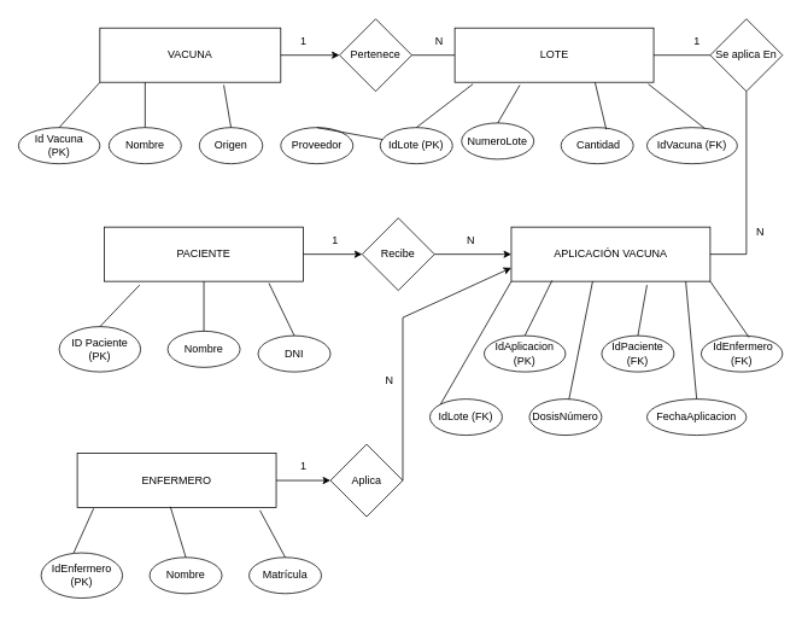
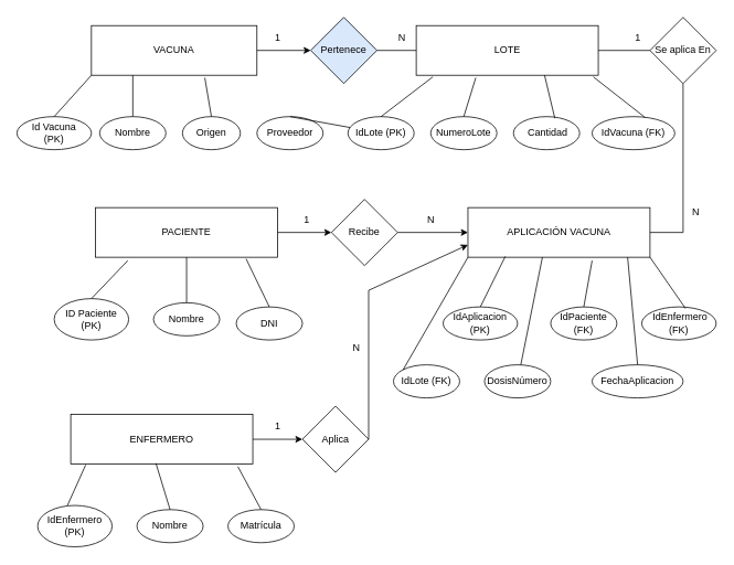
  <mxCell id="0" />
  <mxCell id="1" parent="0" />
  <mxCell id="2" value="VACUNA" style="rounded=0;whiteSpace=wrap;html=1;" vertex="1" parent="1"><mxGeometry x="110" y="30" width="200" height="60" as="geometry" /></mxCell>
  <mxCell id="3" value="LOTE" style="rounded=0;whiteSpace=wrap;html=1;" vertex="1" parent="1"><mxGeometry x="502.5" y="30" width="220" height="60" as="geometry" /></mxCell>
  <mxCell id="4" value="PACIENTE" style="rounded=0;whiteSpace=wrap;html=1;" vertex="1" parent="1"><mxGeometry x="115" y="250" width="220" height="60" as="geometry" /></mxCell>
  <mxCell id="5" value="ENFERMERO" style="rounded=0;whiteSpace=wrap;html=1;" vertex="1" parent="1"><mxGeometry x="85" y="500" width="220" height="60" as="geometry" /></mxCell>
  <mxCell id="6" value="APLICACIÓN VACUNA" style="rounded=0;whiteSpace=wrap;html=1;" vertex="1" parent="1"><mxGeometry x="565" y="250" width="220" height="60" as="geometry" /></mxCell>
  <mxCell id="7" value="Id Vacuna&lt;div&gt;(PK)&lt;/div&gt;" style="ellipse;whiteSpace=wrap;html=1;" vertex="1" parent="1"><mxGeometry x="20" y="140" width="90" height="40" as="geometry" /></mxCell>
  <mxCell id="8" value="Nombre" style="ellipse;whiteSpace=wrap;html=1;" vertex="1" parent="1"><mxGeometry x="120" y="140" width="80" height="40" as="geometry" /></mxCell>
  <mxCell id="9" value="Origen" style="ellipse;whiteSpace=wrap;html=1;" vertex="1" parent="1"><mxGeometry x="220" y="140" width="70" height="40" as="geometry" /></mxCell>
  <mxCell id="10" value="Proveedor" style="ellipse;whiteSpace=wrap;html=1;" vertex="1" parent="1"><mxGeometry x="310" y="140" width="80" height="40" as="geometry" /></mxCell>
  <mxCell id="11" value="" style="endArrow=none;html=1;rounded=0;exitX=0.5;exitY=0;exitDx=0;exitDy=0;entryX=0;entryY=1;entryDx=0;entryDy=0;" edge="1" parent="1" source="7" target="2"><mxGeometry width="50" height="50" relative="1" as="geometry"><mxPoint x="400" y="270" as="sourcePoint" /><mxPoint x="450" y="220" as="targetPoint" /></mxGeometry></mxCell>
  <mxCell id="12" value="" style="endArrow=none;html=1;rounded=0;exitX=0.5;exitY=0;exitDx=0;exitDy=0;entryX=0.25;entryY=1;entryDx=0;entryDy=0;" edge="1" parent="1" source="8" target="2"><mxGeometry width="50" height="50" relative="1" as="geometry"><mxPoint x="400" y="270" as="sourcePoint" /><mxPoint x="450" y="220" as="targetPoint" /></mxGeometry></mxCell>
  <mxCell id="13" value="" style="endArrow=none;html=1;rounded=0;exitX=0.5;exitY=0;exitDx=0;exitDy=0;entryX=0.685;entryY=1.05;entryDx=0;entryDy=0;entryPerimeter=0;" edge="1" parent="1" source="9" target="2"><mxGeometry width="50" height="50" relative="1" as="geometry"><mxPoint x="400" y="270" as="sourcePoint" /><mxPoint x="450" y="220" as="targetPoint" /></mxGeometry></mxCell>
  <mxCell id="14" value="" style="endArrow=none;html=1;rounded=0;exitX=0.5;exitY=0;exitDx=0;exitDy=0;" edge="1" parent="1" source="10" target="33"><mxGeometry width="50" height="50" relative="1" as="geometry"><mxPoint x="400" y="270" as="sourcePoint" /><mxPoint x="450" y="220" as="targetPoint" /></mxGeometry></mxCell>
  <mxCell id="15" value="ID Paciente&lt;div&gt;(PK)&lt;/div&gt;" style="ellipse;whiteSpace=wrap;html=1;" vertex="1" parent="1"><mxGeometry x="65" y="360" width="90" height="50" as="geometry" /></mxCell>
  <mxCell id="16" value="Nombre" style="ellipse;whiteSpace=wrap;html=1;" vertex="1" parent="1"><mxGeometry x="185" y="365" width="80" height="40" as="geometry" /></mxCell>
  <mxCell id="17" value="DNI" style="ellipse;whiteSpace=wrap;html=1;" vertex="1" parent="1"><mxGeometry x="285" y="370" width="80" height="40" as="geometry" /></mxCell>
  <mxCell id="18" value="" style="endArrow=none;html=1;rounded=0;exitX=0.5;exitY=0;exitDx=0;exitDy=0;entryX=0.177;entryY=1.067;entryDx=0;entryDy=0;entryPerimeter=0;" edge="1" parent="1" source="15" target="4"><mxGeometry width="50" height="50" relative="1" as="geometry"><mxPoint x="265" y="340" as="sourcePoint" /><mxPoint x="315" y="290" as="targetPoint" /></mxGeometry></mxCell>
  <mxCell id="19" value="" style="endArrow=none;html=1;rounded=0;exitX=0.5;exitY=0;exitDx=0;exitDy=0;entryX=0.5;entryY=1;entryDx=0;entryDy=0;" edge="1" parent="1" source="16" target="4"><mxGeometry width="50" height="50" relative="1" as="geometry"><mxPoint x="265" y="340" as="sourcePoint" /><mxPoint x="315" y="290" as="targetPoint" /></mxGeometry></mxCell>
  <mxCell id="20" value="" style="endArrow=none;html=1;rounded=0;exitX=0.5;exitY=0;exitDx=0;exitDy=0;entryX=0.827;entryY=1.033;entryDx=0;entryDy=0;entryPerimeter=0;" edge="1" parent="1" source="17" target="4"><mxGeometry width="50" height="50" relative="1" as="geometry"><mxPoint x="265" y="340" as="sourcePoint" /><mxPoint x="315" y="290" as="targetPoint" /></mxGeometry></mxCell>
  <mxCell id="21" value="IdAplicacion (PK)" style="ellipse;whiteSpace=wrap;html=1;" vertex="1" parent="1"><mxGeometry x="535" y="370" width="90" height="40" as="geometry" /></mxCell>
  <mxCell id="22" value="IdPaciente (FK)" style="ellipse;whiteSpace=wrap;html=1;" vertex="1" parent="1"><mxGeometry x="665" y="370" width="80" height="40" as="geometry" /></mxCell>
  <mxCell id="23" value="IdLote (FK)" style="ellipse;whiteSpace=wrap;html=1;" vertex="1" parent="1"><mxGeometry x="475" y="440" width="80" height="40" as="geometry" /></mxCell>
  <mxCell id="24" value="DosisNúmero" style="ellipse;whiteSpace=wrap;html=1;" vertex="1" parent="1"><mxGeometry x="585" y="440" width="80" height="40" as="geometry" /></mxCell>
  <mxCell id="25" value="&amp;nbsp;IdEnfermero (FK)" style="ellipse;whiteSpace=wrap;html=1;" vertex="1" parent="1"><mxGeometry x="775" y="370" width="90" height="40" as="geometry" /></mxCell>
  <mxCell id="26" value="FechaAplicacion" style="ellipse;whiteSpace=wrap;html=1;" vertex="1" parent="1"><mxGeometry x="715" y="440" width="110" height="40" as="geometry" /></mxCell>
  <mxCell id="27" value="" style="endArrow=none;html=1;rounded=0;entryX=0;entryY=1;entryDx=0;entryDy=0;exitX=0;exitY=0;exitDx=0;exitDy=0;" edge="1" parent="1" source="23" target="6"><mxGeometry width="50" height="50" relative="1" as="geometry"><mxPoint x="425" y="490" as="sourcePoint" /><mxPoint x="475" y="440" as="targetPoint" /></mxGeometry></mxCell>
  <mxCell id="28" value="" style="endArrow=none;html=1;rounded=0;entryX=0.205;entryY=0.983;entryDx=0;entryDy=0;entryPerimeter=0;exitX=0.5;exitY=0;exitDx=0;exitDy=0;" edge="1" parent="1" source="21" target="6"><mxGeometry width="50" height="50" relative="1" as="geometry"><mxPoint x="425" y="490" as="sourcePoint" /><mxPoint x="475" y="440" as="targetPoint" /></mxGeometry></mxCell>
  <mxCell id="29" value="" style="endArrow=none;html=1;rounded=0;entryX=0.409;entryY=1;entryDx=0;entryDy=0;entryPerimeter=0;" edge="1" parent="1" source="24" target="6"><mxGeometry width="50" height="50" relative="1" as="geometry"><mxPoint x="425" y="490" as="sourcePoint" /><mxPoint x="475" y="440" as="targetPoint" /></mxGeometry></mxCell>
  <mxCell id="30" value="" style="endArrow=none;html=1;rounded=0;entryX=0.682;entryY=1.067;entryDx=0;entryDy=0;entryPerimeter=0;exitX=0.5;exitY=0;exitDx=0;exitDy=0;" edge="1" parent="1" source="22" target="6"><mxGeometry width="50" height="50" relative="1" as="geometry"><mxPoint x="425" y="490" as="sourcePoint" /><mxPoint x="475" y="440" as="targetPoint" /></mxGeometry></mxCell>
  <mxCell id="31" value="" style="endArrow=none;html=1;rounded=0;entryX=0.877;entryY=1;entryDx=0;entryDy=0;entryPerimeter=0;exitX=0.5;exitY=0;exitDx=0;exitDy=0;" edge="1" parent="1" source="26" target="6"><mxGeometry width="50" height="50" relative="1" as="geometry"><mxPoint x="425" y="490" as="sourcePoint" /><mxPoint x="475" y="440" as="targetPoint" /></mxGeometry></mxCell>
  <mxCell id="32" value="" style="endArrow=none;html=1;rounded=0;entryX=1;entryY=1;entryDx=0;entryDy=0;exitX=0.589;exitY=0.05;exitDx=0;exitDy=0;exitPerimeter=0;" edge="1" parent="1" source="25" target="6"><mxGeometry width="50" height="50" relative="1" as="geometry"><mxPoint x="425" y="490" as="sourcePoint" /><mxPoint x="475" y="440" as="targetPoint" /></mxGeometry></mxCell>
  <mxCell id="33" value="IdLote (PK)" style="ellipse;whiteSpace=wrap;html=1;" vertex="1" parent="1"><mxGeometry x="420" y="140" width="80" height="40" as="geometry" /></mxCell>
- <mxCell id="34" value="NumeroLote" style="ellipse;whiteSpace=wrap;html=1;" vertex="1" parent="1"><mxGeometry x="510" y="135" width="80" height="40" as="geometry" /></mxCell>
+ <mxCell id="34" value="NumeroLote" style="ellipse;whiteSpace=wrap;html=1;" vertex="1" parent="1"><mxGeometry x="520" y="140" width="80" height="40" as="geometry" /></mxCell>
  <mxCell id="35" value="&amp;nbsp;Cantidad" style="ellipse;whiteSpace=wrap;html=1;" vertex="1" parent="1"><mxGeometry x="620" y="140" width="80" height="40" as="geometry" /></mxCell>
  <mxCell id="36" value="IdVacuna (FK)" style="ellipse;whiteSpace=wrap;html=1;" vertex="1" parent="1"><mxGeometry x="715" y="140" width="100" height="40" as="geometry" /></mxCell>
  <mxCell id="37" value="" style="endArrow=none;html=1;rounded=0;entryX=0.091;entryY=1.033;entryDx=0;entryDy=0;entryPerimeter=0;exitX=0.5;exitY=0;exitDx=0;exitDy=0;" edge="1" parent="1" source="33" target="3"><mxGeometry width="50" height="50" relative="1" as="geometry"><mxPoint x="370" y="200" as="sourcePoint" /><mxPoint x="420" y="150" as="targetPoint" /></mxGeometry></mxCell>
  <mxCell id="38" value="" style="endArrow=none;html=1;rounded=0;entryX=0.327;entryY=1.05;entryDx=0;entryDy=0;entryPerimeter=0;exitX=0.5;exitY=0;exitDx=0;exitDy=0;" edge="1" parent="1" source="34" target="3"><mxGeometry width="50" height="50" relative="1" as="geometry"><mxPoint x="370" y="200" as="sourcePoint" /><mxPoint x="420" y="150" as="targetPoint" /></mxGeometry></mxCell>
  <mxCell id="39" value="" style="endArrow=none;html=1;rounded=0;entryX=0.705;entryY=1;entryDx=0;entryDy=0;entryPerimeter=0;exitX=0.625;exitY=0.05;exitDx=0;exitDy=0;exitPerimeter=0;" edge="1" parent="1" source="35" target="3"><mxGeometry width="50" height="50" relative="1" as="geometry"><mxPoint x="370" y="200" as="sourcePoint" /><mxPoint x="420" y="150" as="targetPoint" /></mxGeometry></mxCell>
  <mxCell id="40" value="" style="endArrow=none;html=1;rounded=0;entryX=0.973;entryY=1.033;entryDx=0;entryDy=0;entryPerimeter=0;exitX=0.64;exitY=0.025;exitDx=0;exitDy=0;exitPerimeter=0;" edge="1" parent="1" source="36" target="3"><mxGeometry width="50" height="50" relative="1" as="geometry"><mxPoint x="370" y="200" as="sourcePoint" /><mxPoint x="420" y="150" as="targetPoint" /></mxGeometry></mxCell>
  <mxCell id="41" value="IdEnfermero (PK)" style="ellipse;whiteSpace=wrap;html=1;" vertex="1" parent="1"><mxGeometry x="45" y="610" width="90" height="50" as="geometry" /></mxCell>
  <mxCell id="42" value="Nombre" style="ellipse;whiteSpace=wrap;html=1;" vertex="1" parent="1"><mxGeometry x="165" y="615" width="80" height="40" as="geometry" /></mxCell>
  <mxCell id="43" value="Matrícula" style="ellipse;whiteSpace=wrap;html=1;" vertex="1" parent="1"><mxGeometry x="275" y="615" width="80" height="40" as="geometry" /></mxCell>
  <mxCell id="44" value="" style="endArrow=none;html=1;rounded=0;exitX=0.4;exitY=0;exitDx=0;exitDy=0;exitPerimeter=0;entryX=0.082;entryY=1.017;entryDx=0;entryDy=0;entryPerimeter=0;" edge="1" parent="1" source="41" target="5"><mxGeometry width="50" height="50" relative="1" as="geometry"><mxPoint x="395" y="540" as="sourcePoint" /><mxPoint x="445" y="490" as="targetPoint" /></mxGeometry></mxCell>
  <mxCell id="45" value="" style="endArrow=none;html=1;rounded=0;exitX=0.5;exitY=0;exitDx=0;exitDy=0;entryX=0.468;entryY=0.983;entryDx=0;entryDy=0;entryPerimeter=0;" edge="1" parent="1" source="42" target="5"><mxGeometry width="50" height="50" relative="1" as="geometry"><mxPoint x="395" y="540" as="sourcePoint" /><mxPoint x="445" y="490" as="targetPoint" /></mxGeometry></mxCell>
  <mxCell id="46" value="" style="endArrow=none;html=1;rounded=0;exitX=0.5;exitY=0;exitDx=0;exitDy=0;entryX=0.918;entryY=1.05;entryDx=0;entryDy=0;entryPerimeter=0;" edge="1" parent="1" source="43" target="5"><mxGeometry width="50" height="50" relative="1" as="geometry"><mxPoint x="395" y="540" as="sourcePoint" /><mxPoint x="445" y="490" as="targetPoint" /></mxGeometry></mxCell>
- <mxCell id="47" value="Pertenece" style="rhombus;whiteSpace=wrap;html=1;" vertex="1" parent="1"><mxGeometry x="375" y="20" width="80" height="80" as="geometry" /></mxCell>
+ <mxCell id="47" value="Pertenece" style="rhombus;whiteSpace=wrap;html=1;fillColor=#dae8fc;" vertex="1" parent="1"><mxGeometry x="375" y="20" width="80" height="80" as="geometry" /></mxCell>
  <mxCell id="48" value="" style="endArrow=classic;html=1;rounded=0;exitX=1;exitY=0.5;exitDx=0;exitDy=0;entryX=0;entryY=0.5;entryDx=0;entryDy=0;" edge="1" parent="1" source="2" target="47"><mxGeometry width="50" height="50" relative="1" as="geometry"><mxPoint x="400" y="60" as="sourcePoint" /><mxPoint x="450" y="10" as="targetPoint" /></mxGeometry></mxCell>
  <mxCell id="49" value="" style="endArrow=none;html=1;rounded=0;entryX=0;entryY=0.5;entryDx=0;entryDy=0;exitX=1;exitY=0.5;exitDx=0;exitDy=0;" edge="1" parent="1" source="47" target="3"><mxGeometry width="50" height="50" relative="1" as="geometry"><mxPoint x="400" y="60" as="sourcePoint" /><mxPoint x="450" y="10" as="targetPoint" /></mxGeometry></mxCell>
  <mxCell id="50" value="1" style="text;html=1;align=center;verticalAlign=middle;resizable=0;points=[];autosize=1;strokeColor=none;fillColor=none;" vertex="1" parent="1"><mxGeometry x="320" y="30" width="30" height="30" as="geometry" /></mxCell>
  <mxCell id="51" value="Se aplica En" style="rhombus;whiteSpace=wrap;html=1;" vertex="1" parent="1"><mxGeometry x="785" y="20" width="80" height="80" as="geometry" /></mxCell>
  <mxCell id="52" value="" style="endArrow=none;html=1;rounded=0;entryX=1;entryY=0.5;entryDx=0;entryDy=0;exitX=0;exitY=0.5;exitDx=0;exitDy=0;" edge="1" parent="1" source="51" target="3"><mxGeometry width="50" height="50" relative="1" as="geometry"><mxPoint x="815" y="60" as="sourcePoint" /><mxPoint x="675" y="280" as="targetPoint" /></mxGeometry></mxCell>
  <mxCell id="53" value="1" style="text;html=1;align=center;verticalAlign=middle;resizable=0;points=[];autosize=1;strokeColor=none;fillColor=none;" vertex="1" parent="1"><mxGeometry x="755" y="30" width="30" height="30" as="geometry" /></mxCell>
  <mxCell id="54" value="Recibe" style="rhombus;whiteSpace=wrap;html=1;" vertex="1" parent="1"><mxGeometry x="400" y="240" width="80" height="80" as="geometry" /></mxCell>
  <mxCell id="55" value="" style="endArrow=none;html=1;rounded=0;entryX=0.5;entryY=1;entryDx=0;entryDy=0;" edge="1" parent="1" target="51"><mxGeometry width="50" height="50" relative="1" as="geometry"><mxPoint x="825" y="280" as="sourcePoint" /><mxPoint x="905" y="180" as="targetPoint" /></mxGeometry></mxCell>
  <mxCell id="56" value="" style="endArrow=none;html=1;rounded=0;exitX=1;exitY=0.5;exitDx=0;exitDy=0;" edge="1" parent="1" source="6"><mxGeometry width="50" height="50" relative="1" as="geometry"><mxPoint x="735" y="330" as="sourcePoint" /><mxPoint x="825" y="280" as="targetPoint" /></mxGeometry></mxCell>
  <mxCell id="57" value="N" style="text;html=1;align=center;verticalAlign=middle;resizable=0;points=[];autosize=1;strokeColor=none;fillColor=none;" vertex="1" parent="1"><mxGeometry x="825" y="240" width="30" height="30" as="geometry" /></mxCell>
  <mxCell id="58" value="" style="endArrow=classic;html=1;rounded=0;exitX=1;exitY=0.5;exitDx=0;exitDy=0;entryX=0;entryY=0.5;entryDx=0;entryDy=0;" edge="1" parent="1" source="4" target="54"><mxGeometry width="50" height="50" relative="1" as="geometry"><mxPoint x="355" y="330" as="sourcePoint" /><mxPoint x="395" y="280" as="targetPoint" /></mxGeometry></mxCell>
  <mxCell id="59" value="" style="endArrow=classic;html=1;rounded=0;entryX=0;entryY=0.5;entryDx=0;entryDy=0;exitX=1;exitY=0.5;exitDx=0;exitDy=0;" edge="1" parent="1" source="54" target="6"><mxGeometry width="50" height="50" relative="1" as="geometry"><mxPoint x="355" y="330" as="sourcePoint" /><mxPoint x="405" y="280" as="targetPoint" /></mxGeometry></mxCell>
  <mxCell id="60" value="N" style="text;html=1;align=center;verticalAlign=middle;resizable=0;points=[];autosize=1;strokeColor=none;fillColor=none;" vertex="1" parent="1"><mxGeometry x="470" y="30" width="30" height="30" as="geometry" /></mxCell>
  <mxCell id="61" value="1" style="text;html=1;align=center;verticalAlign=middle;resizable=0;points=[];autosize=1;strokeColor=none;fillColor=none;" vertex="1" parent="1"><mxGeometry x="355" y="250" width="30" height="30" as="geometry" /></mxCell>
  <mxCell id="62" value="N" style="text;html=1;align=center;verticalAlign=middle;resizable=0;points=[];autosize=1;strokeColor=none;fillColor=none;" vertex="1" parent="1"><mxGeometry x="505" y="250" width="30" height="30" as="geometry" /></mxCell>
  <mxCell id="63" value="Aplica" style="rhombus;whiteSpace=wrap;html=1;" vertex="1" parent="1"><mxGeometry x="365" y="490" width="80" height="80" as="geometry" /></mxCell>
  <mxCell id="64" value="" style="endArrow=classic;html=1;rounded=0;exitX=1;exitY=0.5;exitDx=0;exitDy=0;entryX=0;entryY=0.5;entryDx=0;entryDy=0;" edge="1" parent="1" source="5" target="63"><mxGeometry width="50" height="50" relative="1" as="geometry"><mxPoint x="325" y="530" as="sourcePoint" /><mxPoint x="375" y="480" as="targetPoint" /></mxGeometry></mxCell>
  <mxCell id="65" value="" style="endArrow=none;html=1;rounded=0;exitX=1;exitY=0.5;exitDx=0;exitDy=0;" edge="1" parent="1" source="63"><mxGeometry width="50" height="50" relative="1" as="geometry"><mxPoint x="325" y="530" as="sourcePoint" /><mxPoint x="445" y="350" as="targetPoint" /></mxGeometry></mxCell>
  <mxCell id="66" value="" style="endArrow=classic;html=1;rounded=0;entryX=0;entryY=0.75;entryDx=0;entryDy=0;" edge="1" parent="1" target="6"><mxGeometry width="50" height="50" relative="1" as="geometry"><mxPoint x="445" y="350" as="sourcePoint" /><mxPoint x="375" y="480" as="targetPoint" /></mxGeometry></mxCell>
  <mxCell id="67" value="1" style="text;html=1;align=center;verticalAlign=middle;resizable=0;points=[];autosize=1;strokeColor=none;fillColor=none;" vertex="1" parent="1"><mxGeometry x="320" y="500" width="30" height="30" as="geometry" /></mxCell>
  <mxCell id="68" value="N" style="text;html=1;align=center;verticalAlign=middle;resizable=0;points=[];autosize=1;strokeColor=none;fillColor=none;" vertex="1" parent="1"><mxGeometry x="415" y="405" width="30" height="30" as="geometry" /></mxCell>
